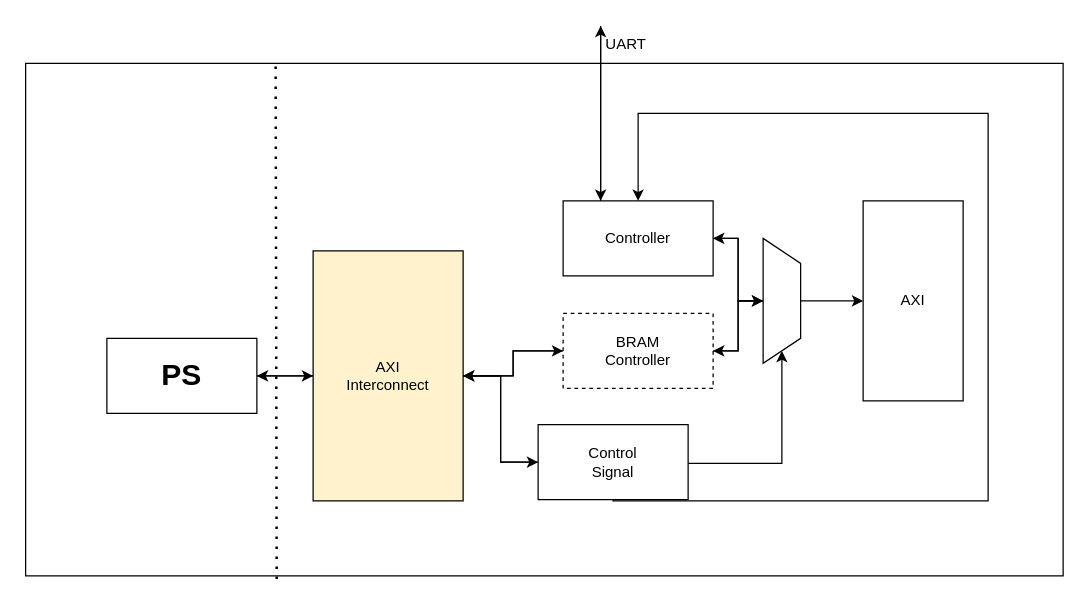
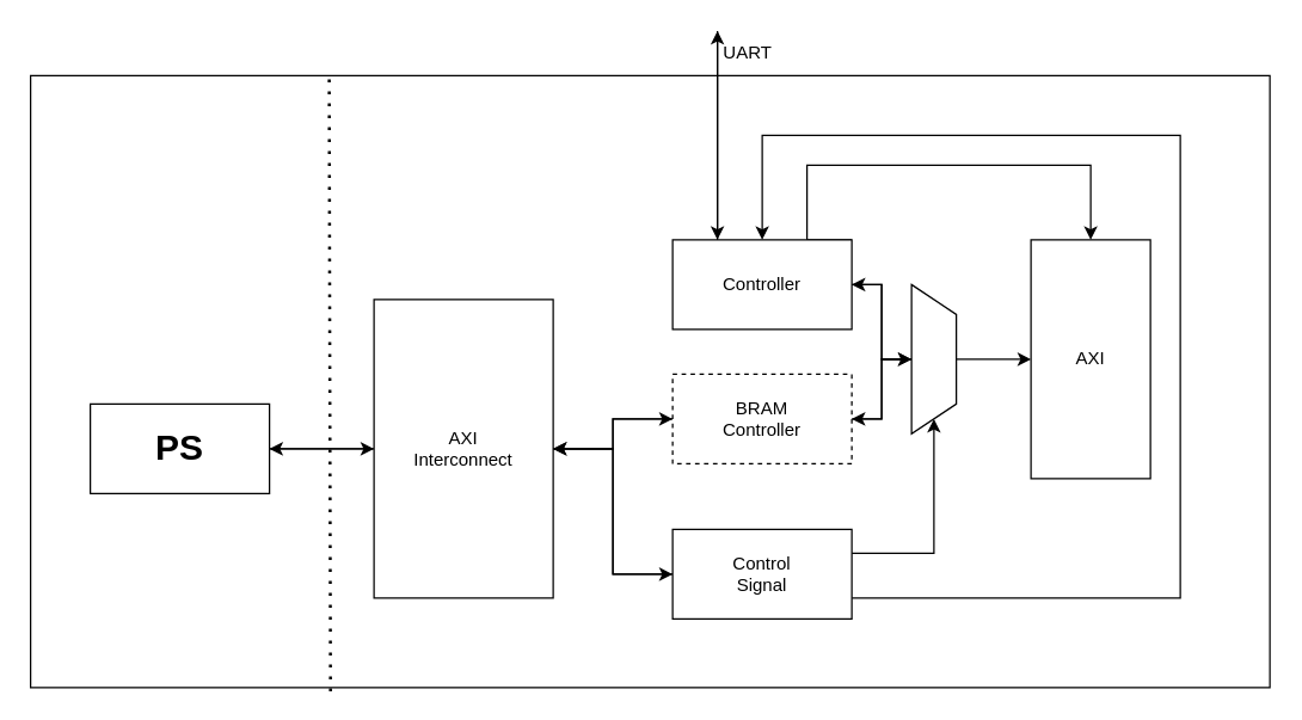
  <mxCell id="0" />
  <mxCell id="1" parent="0" />
  <mxCell id="2" value="" style="rounded=0;whiteSpace=wrap;html=1;fillColor=none;" parent="1" vertex="1"><mxGeometry x="20" y="50" width="830" height="410" as="geometry" /></mxCell>
  <mxCell id="3" value="AXI" style="rounded=0;whiteSpace=wrap;html=1;" parent="1" vertex="1"><mxGeometry x="690" y="160" width="80" height="160" as="geometry" /></mxCell>
  <mxCell id="4" style="edgeStyle=orthogonalEdgeStyle;rounded=0;orthogonalLoop=1;jettySize=auto;html=1;" parent="1" source="7" target="24" edge="1"><mxGeometry relative="1" as="geometry" /></mxCell>
+ <mxCell id="5" style="edgeStyle=orthogonalEdgeStyle;rounded=0;orthogonalLoop=1;jettySize=auto;html=1;exitX=1;exitY=0;exitDx=0;exitDy=0;entryX=0.5;entryY=0;entryDx=0;entryDy=0;" parent="1" source="7" target="3" edge="1"><mxGeometry relative="1" as="geometry"><Array as="points"><mxPoint x="540" y="160" /><mxPoint x="540" y="110" /><mxPoint x="730" y="110" /></Array></mxGeometry></mxCell>
  <mxCell id="6" style="edgeStyle=orthogonalEdgeStyle;rounded=0;orthogonalLoop=1;jettySize=auto;html=1;exitX=0.25;exitY=0;exitDx=0;exitDy=0;" edge="1" parent="1" source="7"><mxGeometry relative="1" as="geometry"><mxPoint x="480" y="20" as="targetPoint" /></mxGeometry></mxCell>
  <mxCell id="7" value="Controller" style="rounded=0;whiteSpace=wrap;html=1;" parent="1" vertex="1"><mxGeometry x="450" y="160" width="120" height="60" as="geometry" /></mxCell>
  <mxCell id="8" style="edgeStyle=orthogonalEdgeStyle;rounded=0;orthogonalLoop=1;jettySize=auto;html=1;" parent="1" source="11" target="20" edge="1"><mxGeometry relative="1" as="geometry" /></mxCell>
  <mxCell id="9" style="edgeStyle=orthogonalEdgeStyle;rounded=0;orthogonalLoop=1;jettySize=auto;html=1;exitX=1;exitY=0.5;exitDx=0;exitDy=0;entryX=0;entryY=0.5;entryDx=0;entryDy=0;" parent="1" source="11" target="15" edge="1"><mxGeometry relative="1" as="geometry" /></mxCell>
  <mxCell id="10" style="edgeStyle=orthogonalEdgeStyle;rounded=0;orthogonalLoop=1;jettySize=auto;html=1;" parent="1" source="11" target="17" edge="1"><mxGeometry relative="1" as="geometry" /></mxCell>
- <mxCell id="11" value="AXI&lt;div&gt;Interconnect&lt;/div&gt;" style="rounded=0;whiteSpace=wrap;html=1;fillColor=#fff2cc;" parent="1" vertex="1"><mxGeometry x="250" y="200" width="120" height="200" as="geometry" /></mxCell>
+ <mxCell id="11" value="AXI&lt;div&gt;Interconnect&lt;/div&gt;" style="rounded=0;whiteSpace=wrap;html=1;" parent="1" vertex="1"><mxGeometry x="250" y="200" width="120" height="200" as="geometry" /></mxCell>
  <mxCell id="12" style="edgeStyle=orthogonalEdgeStyle;rounded=0;orthogonalLoop=1;jettySize=auto;html=1;entryX=1;entryY=0.5;entryDx=0;entryDy=0;" parent="1" source="15" target="24" edge="1"><mxGeometry relative="1" as="geometry"><Array as="points"><mxPoint x="625" y="370" /></Array></mxGeometry></mxCell>
  <mxCell id="13" style="edgeStyle=orthogonalEdgeStyle;rounded=0;orthogonalLoop=1;jettySize=auto;html=1;" parent="1" source="15" target="11" edge="1"><mxGeometry relative="1" as="geometry" /></mxCell>
  <mxCell id="14" style="edgeStyle=orthogonalEdgeStyle;rounded=0;orthogonalLoop=1;jettySize=auto;html=1;" parent="1" source="15" target="7" edge="1"><mxGeometry relative="1" as="geometry"><Array as="points"><mxPoint x="790" y="400" /><mxPoint x="790" y="90" /><mxPoint x="510" y="90" /></Array></mxGeometry></mxCell>
- <mxCell id="15" value="Control&lt;div&gt;Signal&lt;/div&gt;" style="rounded=0;whiteSpace=wrap;html=1;" parent="1" vertex="1"><mxGeometry x="430" y="339" width="120" height="60" as="geometry" /></mxCell>
+ <mxCell id="15" value="Control&lt;div&gt;Signal&lt;/div&gt;" style="rounded=0;whiteSpace=wrap;html=1;" parent="1" vertex="1"><mxGeometry x="450" y="354" width="120" height="60" as="geometry" /></mxCell>
  <mxCell id="16" style="edgeStyle=orthogonalEdgeStyle;rounded=0;orthogonalLoop=1;jettySize=auto;html=1;" parent="1" source="17" target="11" edge="1"><mxGeometry relative="1" as="geometry" /></mxCell>
- <mxCell id="17" value="&lt;font style=&quot;font-size: 24px;&quot;&gt;&lt;b&gt;PS&lt;/b&gt;&lt;/font&gt;" style="rounded=0;whiteSpace=wrap;html=1;" parent="1" vertex="1"><mxGeometry x="85" y="270" width="120" height="60" as="geometry" /></mxCell>
+ <mxCell id="17" value="&lt;font style=&quot;font-size: 24px;&quot;&gt;&lt;b&gt;PS&lt;/b&gt;&lt;/font&gt;" style="rounded=0;whiteSpace=wrap;html=1;" parent="1" vertex="1"><mxGeometry x="60" y="270" width="120" height="60" as="geometry" /></mxCell>
  <mxCell id="18" style="edgeStyle=orthogonalEdgeStyle;rounded=0;orthogonalLoop=1;jettySize=auto;html=1;exitX=1;exitY=0.5;exitDx=0;exitDy=0;" parent="1" source="20" target="24" edge="1"><mxGeometry relative="1" as="geometry" /></mxCell>
  <mxCell id="19" style="edgeStyle=orthogonalEdgeStyle;rounded=0;orthogonalLoop=1;jettySize=auto;html=1;" parent="1" source="20" target="11" edge="1"><mxGeometry relative="1" as="geometry" /></mxCell>
  <mxCell id="20" value="BRAM&lt;div&gt;Controller&lt;/div&gt;" style="rounded=0;whiteSpace=wrap;html=1;dashed=1;" parent="1" vertex="1"><mxGeometry x="450" y="250" width="120" height="60" as="geometry" /></mxCell>
  <mxCell id="21" style="edgeStyle=orthogonalEdgeStyle;rounded=0;orthogonalLoop=1;jettySize=auto;html=1;exitX=0.5;exitY=0;exitDx=0;exitDy=0;" parent="1" source="24" target="3" edge="1"><mxGeometry relative="1" as="geometry" /></mxCell>
  <mxCell id="22" style="edgeStyle=orthogonalEdgeStyle;rounded=0;orthogonalLoop=1;jettySize=auto;html=1;" parent="1" source="24" target="20" edge="1"><mxGeometry relative="1" as="geometry" /></mxCell>
  <mxCell id="23" style="edgeStyle=orthogonalEdgeStyle;rounded=0;orthogonalLoop=1;jettySize=auto;html=1;entryX=1;entryY=0.5;entryDx=0;entryDy=0;" parent="1" source="24" target="7" edge="1"><mxGeometry relative="1" as="geometry" /></mxCell>
  <mxCell id="24" value="" style="shape=trapezoid;perimeter=trapezoidPerimeter;whiteSpace=wrap;html=1;fixedSize=1;direction=south;" parent="1" vertex="1"><mxGeometry x="610" y="190" width="30" height="100" as="geometry" /></mxCell>
  <mxCell id="25" value="" style="endArrow=none;dashed=1;html=1;dashPattern=1 3;strokeWidth=2;rounded=0;exitX=0.242;exitY=1.006;exitDx=0;exitDy=0;exitPerimeter=0;" parent="1" edge="1" source="2"><mxGeometry width="50" height="50" relative="1" as="geometry"><mxPoint x="220" y="500" as="sourcePoint" /><mxPoint x="220" y="50" as="targetPoint" /></mxGeometry></mxCell>
  <mxCell id="26" style="edgeStyle=orthogonalEdgeStyle;rounded=0;orthogonalLoop=1;jettySize=auto;html=1;exitX=0.25;exitY=0;exitDx=0;exitDy=0;" edge="1" parent="1"><mxGeometry relative="1" as="geometry"><mxPoint x="480" y="160" as="targetPoint" /><mxPoint x="480" y="20" as="sourcePoint" /></mxGeometry></mxCell>
  <mxCell id="27" value="UART" style="text;html=1;align=center;verticalAlign=middle;resizable=0;points=[];autosize=1;strokeColor=none;fillColor=none;" vertex="1" parent="1"><mxGeometry x="470" y="20" width="60" height="30" as="geometry" /></mxCell>
